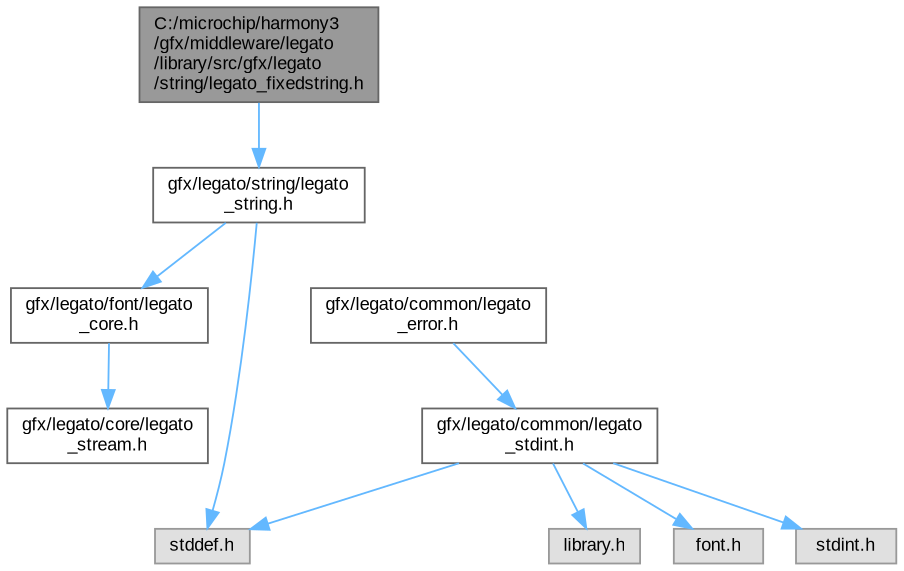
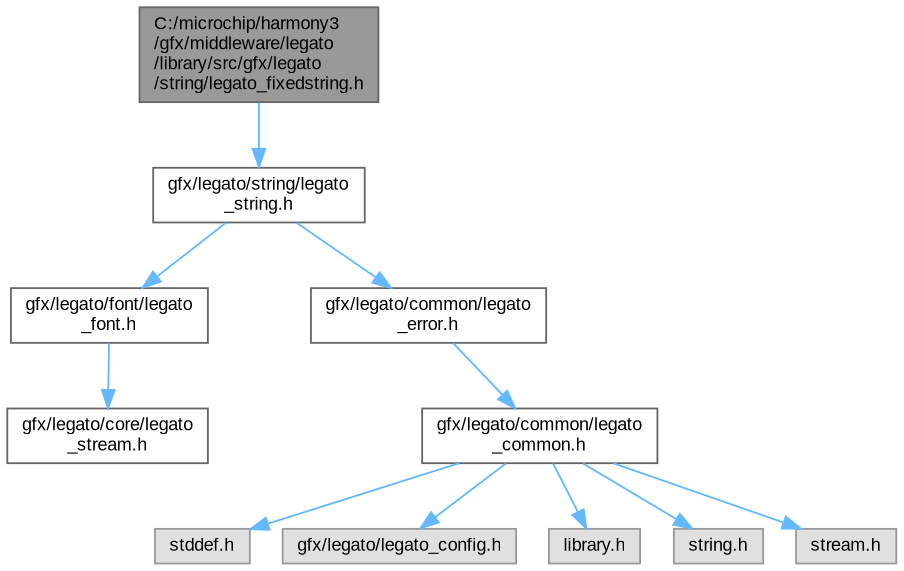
  digraph {
    fontname="Liberation Sans"
    node [color=grey40 fillcolor=white fontname="Liberation Sans" fontsize=10 shape=box style=filled]
    edge [color=steelblue1 fontname="Liberation Sans" fontsize=10 labelfontname=Helvetica labelfontsize=10 style=solid]
    n1 [color=gray40 fillcolor=grey60 fontcolor=black height=0.2 label="C:/microchip/harmony3\l/gfx/middleware/legato\l/library/src/gfx/legato\l/string/legato_fixedstring.h" width=0.4]
    n2 [height=0.2 label="gfx/legato/string/legato\l_string.h" width=0.4]
-   n3 [height=0.2 label="gfx/legato/font/legato\l_core.h" width=0.4]
+   n3 [height=0.2 label="gfx/legato/font/legato\l_font.h" width=0.4]
    n4 [height=0.2 label="gfx/legato/common/legato\l_error.h" width=0.4]
-   n5 [height=0.2 label="gfx/legato/common/legato\l_stdint.h" width=0.4]
+   n5 [height=0.2 label="gfx/legato/common/legato\l_common.h" width=0.4]
+   n6 [color=grey60 fillcolor="#E0E0E0" height=0.2 label="gfx/legato/legato_config.h" width=0.4]
    n7 [color=grey60 fillcolor="#E0E0E0" height=0.2 label="stddef.h" width=0.4]
    n8 [color=grey60 fillcolor="#E0E0E0" height=0.2 label="library.h" width=0.4]
-   n9 [color=grey60 fillcolor="#E0E0E0" height=0.2 label="font.h" width=0.4]
-   n10 [color=grey60 fillcolor="#E0E0E0" height=0.2 label="stdint.h" width=0.4]
+   n9 [color=grey60 fillcolor="#E0E0E0" height=0.2 label="string.h" width=0.4]
+   n10 [color=grey60 fillcolor="#E0E0E0" height=0.2 label="stream.h" width=0.4]
    n11 [height=0.2 label="gfx/legato/core/legato\l_stream.h" width=0.4]
    n1 -> n2
    n2 -> n3
-   n2 -> n7
+   n2 -> n4
    n3 -> n11
    n4 -> n5
+   n5 -> n6
    n5 -> n7
    n5 -> n8
    n5 -> n9
    n5 -> n10
  }
